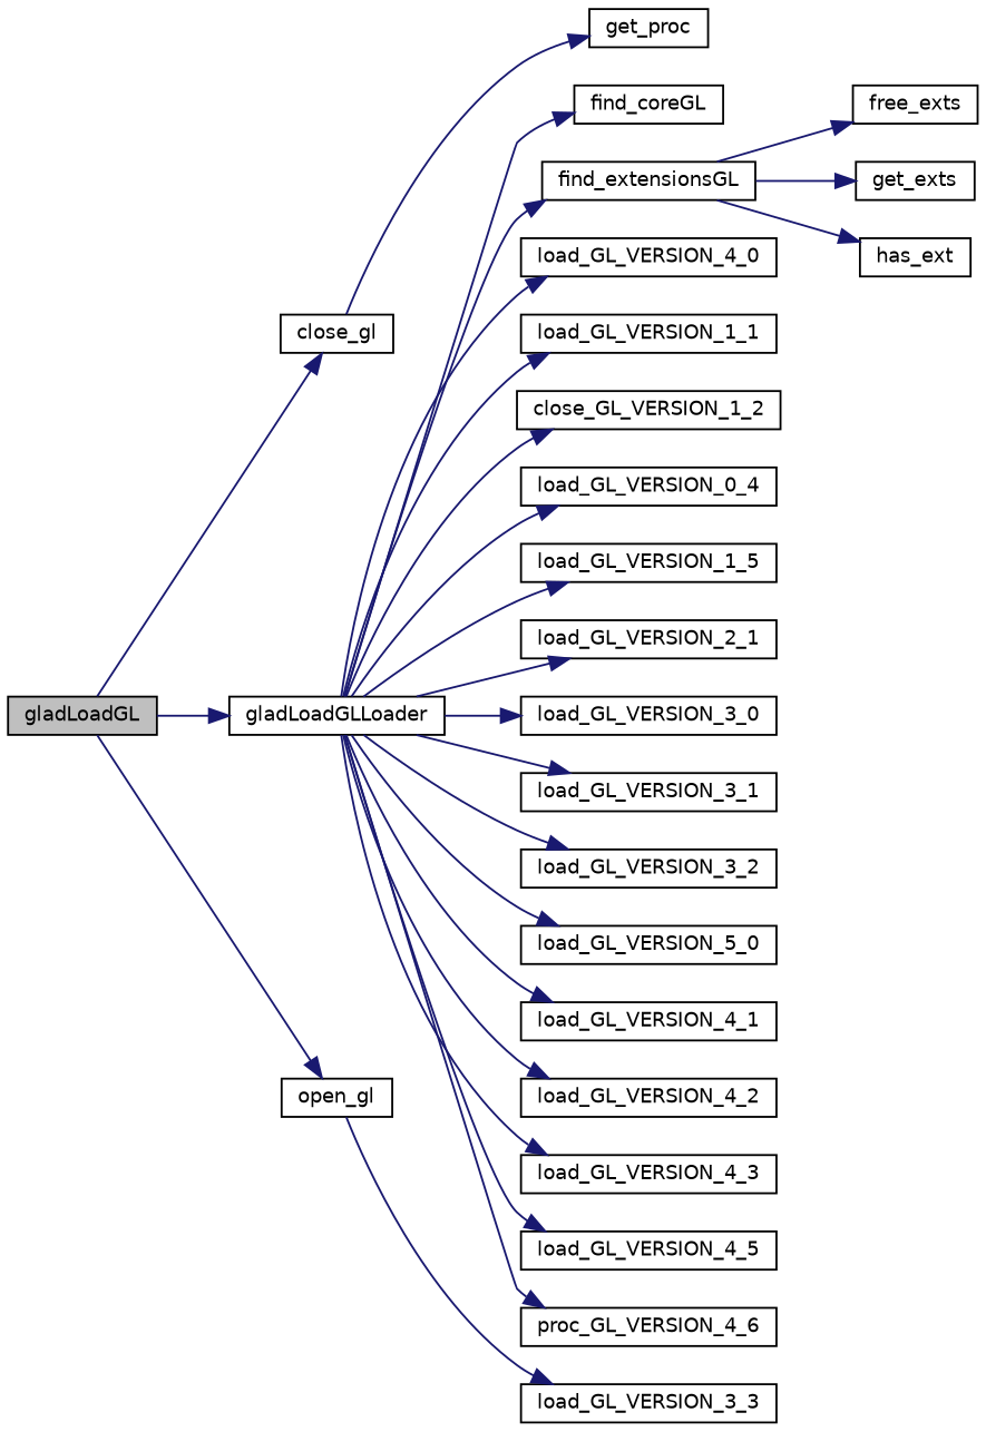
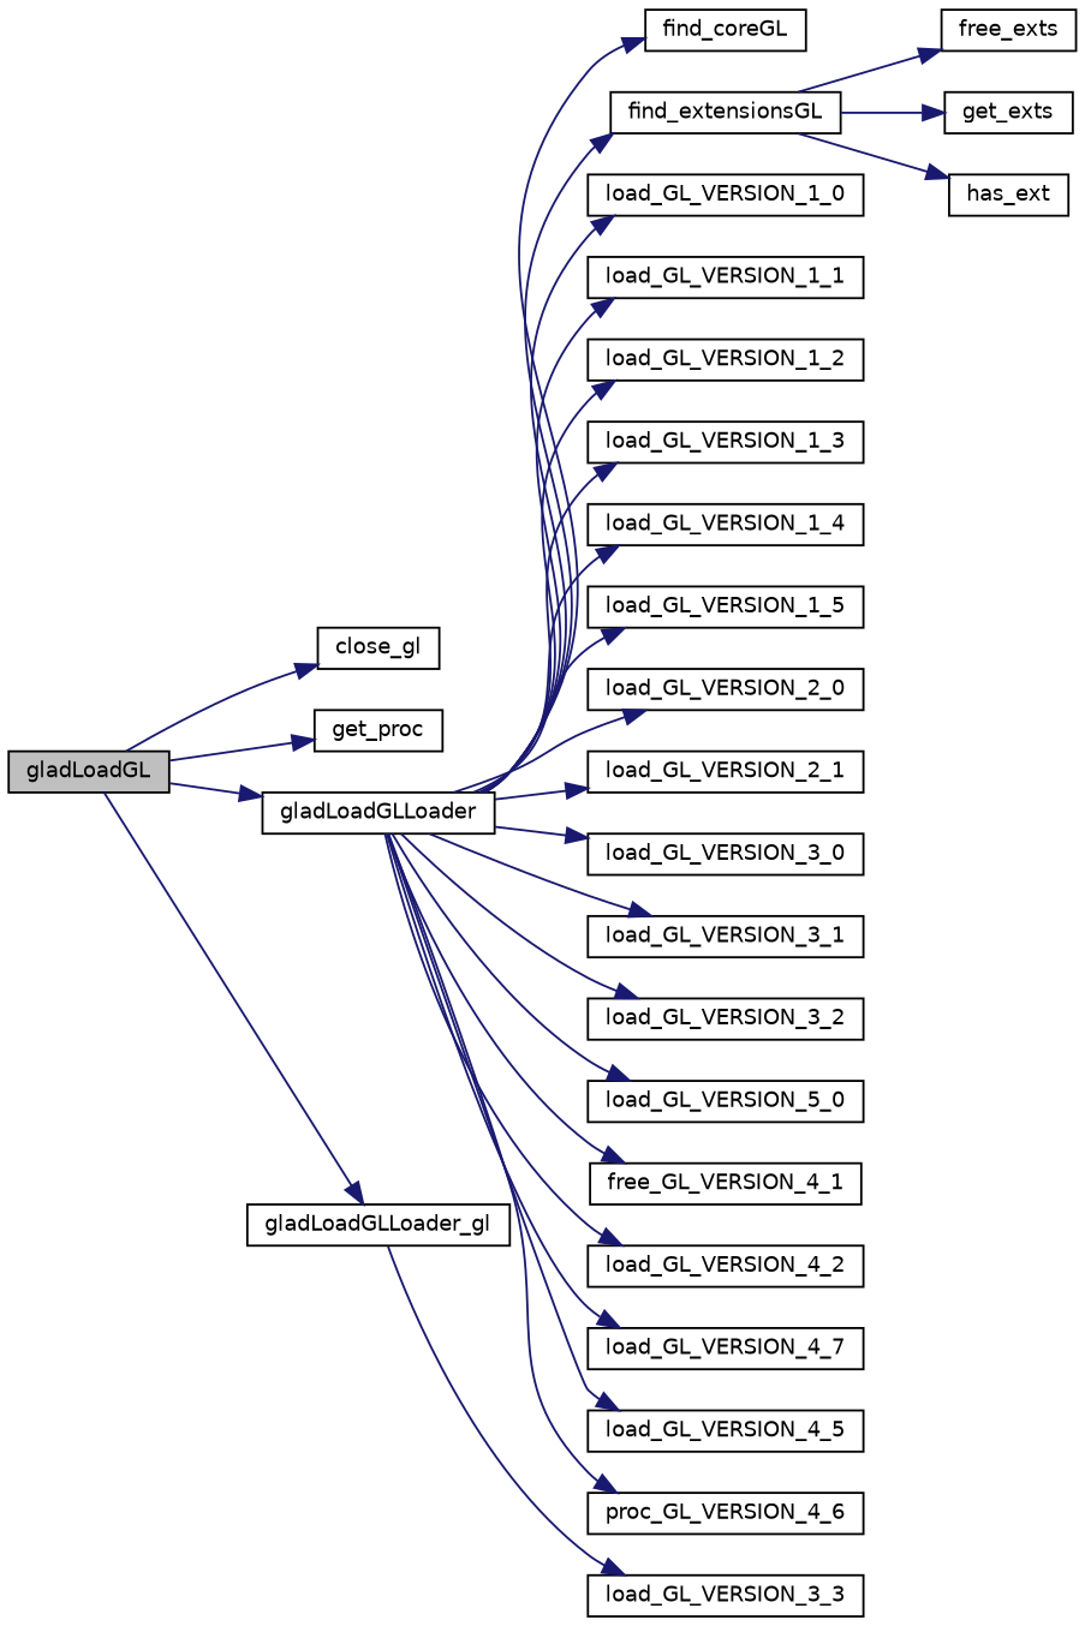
  digraph {
    rankdir=LR
    node [color=black fillcolor=white fontname=Helvetica fontsize=10 shape=record style=filled]
    edge [color=midnightblue fontname=Helvetica fontsize=10 labelfontname=Helvetica labelfontsize=10 style=solid]
    n1 [fillcolor=grey75 fontcolor=black height=0.2 label=gladLoadGL width=0.4]
    n2 [height=0.2 label=close_gl width=0.4]
    n3 [height=0.2 label=get_proc width=0.4]
    n4 [height=0.2 label=gladLoadGLLoader width=0.4]
-   n5 [height=0.2 label=open_gl width=0.4]
+   n5 [height=0.2 label=gladLoadGLLoader_gl width=0.4]
    n6 [height=0.2 label=find_coreGL width=0.4]
    n7 [height=0.2 label=find_extensionsGL width=0.4]
-   n8 [height=0.2 label=load_GL_VERSION_4_0 width=0.4]
+   n8 [height=0.2 label=load_GL_VERSION_1_0 width=0.4]
    n9 [height=0.2 label=load_GL_VERSION_1_1 width=0.4]
-   n10 [height=0.2 label=close_GL_VERSION_1_2 width=0.4]
-   n12 [height=0.2 label=load_GL_VERSION_0_4 width=0.4]
+   n10 [height=0.2 label=load_GL_VERSION_1_2 width=0.4]
+   n11 [height=0.2 label=load_GL_VERSION_1_3 width=0.4]
+   n12 [height=0.2 label=load_GL_VERSION_1_4 width=0.4]
    n13 [height=0.2 label=load_GL_VERSION_1_5 width=0.4]
+   n14 [height=0.2 label=load_GL_VERSION_2_0 width=0.4]
    n15 [height=0.2 label=load_GL_VERSION_2_1 width=0.4]
    n16 [height=0.2 label=load_GL_VERSION_3_0 width=0.4]
    n17 [height=0.2 label=load_GL_VERSION_3_1 width=0.4]
    n18 [height=0.2 label=load_GL_VERSION_3_2 width=0.4]
    n19 [height=0.2 label=load_GL_VERSION_5_0 width=0.4]
-   n20 [height=0.2 label=load_GL_VERSION_4_1 width=0.4]
+   n20 [height=0.2 label=free_GL_VERSION_4_1 width=0.4]
    n21 [height=0.2 label=load_GL_VERSION_4_2 width=0.4]
-   n22 [height=0.2 label=load_GL_VERSION_4_3 width=0.4]
+   n22 [height=0.2 label=load_GL_VERSION_4_7 width=0.4]
    n23 [height=0.2 label=load_GL_VERSION_4_5 width=0.4]
    n24 [height=0.2 label=proc_GL_VERSION_4_6 width=0.4]
    n25 [height=0.2 label=load_GL_VERSION_3_3 width=0.4]
    n26 [height=0.2 label=free_exts width=0.4]
    n27 [height=0.2 label=get_exts width=0.4]
    n28 [height=0.2 label=has_ext width=0.4]
    n1 -> n2
-   n2 -> n3
+   n1 -> n3
    n1 -> n4
    n1 -> n5
    n4 -> n6
    n4 -> n7
    n4 -> n8
    n4 -> n9
    n4 -> n10
+   n4 -> n11
    n4 -> n12
    n4 -> n13
+   n4 -> n14
    n4 -> n15
    n4 -> n16
    n4 -> n17
    n4 -> n18
    n4 -> n19
    n4 -> n20
    n4 -> n21
    n4 -> n22
    n4 -> n23
    n4 -> n24
    n5 -> n25
    n7 -> n26
    n7 -> n27
    n7 -> n28
  }
